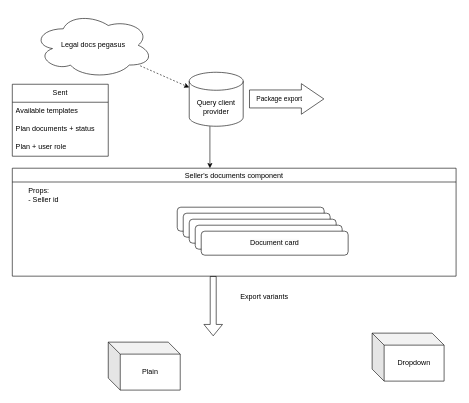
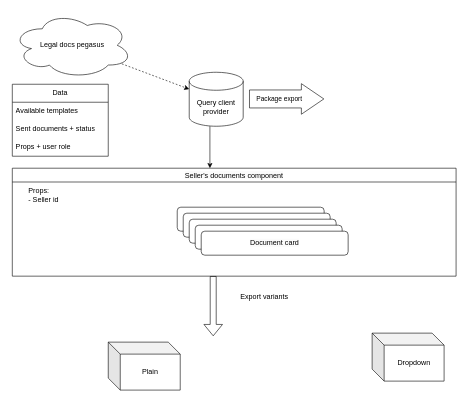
  <mxCell id="0" />
  <mxCell id="1" parent="0" />
  <mxCell id="2" value="&lt;span style=&quot;color: rgb(0, 0, 0); font-family: Helvetica; font-size: 12px; font-style: normal; font-variant-ligatures: normal; font-variant-caps: normal; font-weight: 400; letter-spacing: normal; orphans: 2; text-align: center; text-indent: 0px; text-transform: none; widows: 2; word-spacing: 0px; -webkit-text-stroke-width: 0px; white-space: normal; background-color: rgb(251, 251, 251); text-decoration-thickness: initial; text-decoration-style: initial; text-decoration-color: initial; display: inline !important; float: none;&quot;&gt;Seller's documents component&lt;/span&gt;" style="swimlane;whiteSpace=wrap;html=1;" vertex="1" parent="1"><mxGeometry x="20" y="280" width="740" height="180" as="geometry" /></mxCell>
  <mxCell id="3" value="&lt;meta charset=&quot;utf-8&quot;&gt;&lt;span style=&quot;color: rgb(0, 0, 0); font-family: Helvetica; font-size: 12px; font-style: normal; font-variant-ligatures: normal; font-variant-caps: normal; font-weight: 400; letter-spacing: normal; orphans: 2; text-align: center; text-indent: 0px; text-transform: none; widows: 2; word-spacing: 0px; -webkit-text-stroke-width: 0px; white-space: normal; background-color: rgb(251, 251, 251); text-decoration-thickness: initial; text-decoration-style: initial; text-decoration-color: initial; display: inline !important; float: none;&quot;&gt;Document card&lt;/span&gt;" style="rounded=1;whiteSpace=wrap;html=1;" vertex="1" parent="2"><mxGeometry x="275" y="65" width="245" height="40" as="geometry" /></mxCell>
  <mxCell id="4" value="&lt;meta charset=&quot;utf-8&quot;&gt;&lt;span style=&quot;color: rgb(0, 0, 0); font-family: Helvetica; font-size: 12px; font-style: normal; font-variant-ligatures: normal; font-variant-caps: normal; font-weight: 400; letter-spacing: normal; orphans: 2; text-align: center; text-indent: 0px; text-transform: none; widows: 2; word-spacing: 0px; -webkit-text-stroke-width: 0px; white-space: normal; background-color: rgb(251, 251, 251); text-decoration-thickness: initial; text-decoration-style: initial; text-decoration-color: initial; display: inline !important; float: none;&quot;&gt;Document card&lt;/span&gt;" style="rounded=1;whiteSpace=wrap;html=1;" vertex="1" parent="2"><mxGeometry x="285" y="75" width="245" height="40" as="geometry" /></mxCell>
  <mxCell id="5" value="&lt;meta charset=&quot;utf-8&quot;&gt;&lt;span style=&quot;color: rgb(0, 0, 0); font-family: Helvetica; font-size: 12px; font-style: normal; font-variant-ligatures: normal; font-variant-caps: normal; font-weight: 400; letter-spacing: normal; orphans: 2; text-align: center; text-indent: 0px; text-transform: none; widows: 2; word-spacing: 0px; -webkit-text-stroke-width: 0px; white-space: normal; background-color: rgb(251, 251, 251); text-decoration-thickness: initial; text-decoration-style: initial; text-decoration-color: initial; display: inline !important; float: none;&quot;&gt;Document card&lt;/span&gt;" style="rounded=1;whiteSpace=wrap;html=1;" vertex="1" parent="2"><mxGeometry x="295" y="85" width="245" height="40" as="geometry" /></mxCell>
  <mxCell id="6" value="&lt;meta charset=&quot;utf-8&quot;&gt;&lt;span style=&quot;color: rgb(0, 0, 0); font-family: Helvetica; font-size: 12px; font-style: normal; font-variant-ligatures: normal; font-variant-caps: normal; font-weight: 400; letter-spacing: normal; orphans: 2; text-align: center; text-indent: 0px; text-transform: none; widows: 2; word-spacing: 0px; -webkit-text-stroke-width: 0px; white-space: normal; background-color: rgb(251, 251, 251); text-decoration-thickness: initial; text-decoration-style: initial; text-decoration-color: initial; display: inline !important; float: none;&quot;&gt;Document card&lt;/span&gt;" style="rounded=1;whiteSpace=wrap;html=1;" vertex="1" parent="2"><mxGeometry x="305" y="95" width="245" height="40" as="geometry" /></mxCell>
  <mxCell id="7" value="&lt;meta charset=&quot;utf-8&quot;&gt;&lt;span style=&quot;color: rgb(0, 0, 0); font-family: Helvetica; font-size: 12px; font-style: normal; font-variant-ligatures: normal; font-variant-caps: normal; font-weight: 400; letter-spacing: normal; orphans: 2; text-align: center; text-indent: 0px; text-transform: none; widows: 2; word-spacing: 0px; -webkit-text-stroke-width: 0px; white-space: normal; background-color: rgb(251, 251, 251); text-decoration-thickness: initial; text-decoration-style: initial; text-decoration-color: initial; display: inline !important; float: none;&quot;&gt;Document card&lt;/span&gt;" style="rounded=1;whiteSpace=wrap;html=1;" vertex="1" parent="2"><mxGeometry x="315" y="105" width="245" height="40" as="geometry" /></mxCell>
  <mxCell id="8" value="Props:&lt;div&gt;- Seller id&lt;/div&gt;" style="text;html=1;align=left;verticalAlign=middle;resizable=0;points=[];autosize=1;strokeColor=none;fillColor=none;" vertex="1" parent="2"><mxGeometry x="25" y="25" width="70" height="40" as="geometry" /></mxCell>
- <mxCell id="9" value="Legal docs pegasus" style="ellipse;shape=cloud;whiteSpace=wrap;html=1;" vertex="1" parent="1"><mxGeometry x="55" y="20" width="200" height="110" as="geometry" /></mxCell>
+ <mxCell id="9" value="Legal docs pegasus" style="ellipse;shape=cloud;whiteSpace=wrap;html=1;" vertex="1" parent="1"><mxGeometry x="20" y="20" width="200" height="110" as="geometry" /></mxCell>
  <mxCell id="10" value="" style="endArrow=classic;html=1;rounded=0;dashed=1;" edge="1" parent="1" source="9" target="11"><mxGeometry width="50" height="50" relative="1" as="geometry"><mxPoint x="155" y="120" as="sourcePoint" /><mxPoint x="155" y="230" as="targetPoint" /></mxGeometry></mxCell>
  <mxCell id="11" value="Query client provider" style="shape=cylinder3;whiteSpace=wrap;html=1;boundedLbl=1;backgroundOutline=1;size=15;" vertex="1" parent="1"><mxGeometry x="315" y="120" width="90" height="90" as="geometry" /></mxCell>
  <mxCell id="12" value="" style="endArrow=classic;html=1;rounded=0;" edge="1" parent="1"><mxGeometry width="50" height="50" relative="1" as="geometry"><mxPoint x="349.5" y="210" as="sourcePoint" /><mxPoint x="349.5" y="280" as="targetPoint" /></mxGeometry></mxCell>
  <mxCell id="13" value="" style="shape=flexArrow;endArrow=classic;html=1;rounded=0;width=30;endSize=12.16;" edge="1" parent="1"><mxGeometry width="50" height="50" relative="1" as="geometry"><mxPoint x="415" y="164.5" as="sourcePoint" /><mxPoint x="540" y="164.5" as="targetPoint" /></mxGeometry></mxCell>
  <mxCell id="14" value="Package export" style="edgeLabel;html=1;align=center;verticalAlign=middle;resizable=0;points=[];" vertex="1" connectable="0" parent="13"><mxGeometry x="-0.44" y="1" relative="1" as="geometry"><mxPoint x="14" y="1" as="offset" /></mxGeometry></mxCell>
- <mxCell id="15" value="Sent" style="swimlane;fontStyle=0;childLayout=stackLayout;horizontal=1;startSize=30;horizontalStack=0;resizeParent=1;resizeParentMax=0;resizeLast=0;collapsible=1;marginBottom=0;whiteSpace=wrap;html=1;" vertex="1" parent="1"><mxGeometry x="20" y="140" width="160" height="120" as="geometry" /></mxCell>
+ <mxCell id="15" value="Data" style="swimlane;fontStyle=0;childLayout=stackLayout;horizontal=1;startSize=30;horizontalStack=0;resizeParent=1;resizeParentMax=0;resizeLast=0;collapsible=1;marginBottom=0;whiteSpace=wrap;html=1;" vertex="1" parent="1"><mxGeometry x="20" y="140" width="160" height="120" as="geometry" /></mxCell>
  <mxCell id="16" value="Available templates&lt;span style=&quot;white-space: pre;&quot;&gt;&#09;&lt;/span&gt;" style="text;strokeColor=none;fillColor=none;align=left;verticalAlign=middle;spacingLeft=4;spacingRight=4;overflow=hidden;points=[[0,0.5],[1,0.5]];portConstraint=eastwest;rotatable=0;whiteSpace=wrap;html=1;" vertex="1" parent="15"><mxGeometry y="30" width="160" height="30" as="geometry" /></mxCell>
- <mxCell id="17" value="Plan documents + status" style="text;strokeColor=none;fillColor=none;align=left;verticalAlign=middle;spacingLeft=4;spacingRight=4;overflow=hidden;points=[[0,0.5],[1,0.5]];portConstraint=eastwest;rotatable=0;whiteSpace=wrap;html=1;" vertex="1" parent="15"><mxGeometry y="60" width="160" height="30" as="geometry" /></mxCell>
- <mxCell id="18" value="Plan + user role" style="text;strokeColor=none;fillColor=none;align=left;verticalAlign=middle;spacingLeft=4;spacingRight=4;overflow=hidden;points=[[0,0.5],[1,0.5]];portConstraint=eastwest;rotatable=0;whiteSpace=wrap;html=1;" vertex="1" parent="15"><mxGeometry y="90" width="160" height="30" as="geometry" /></mxCell>
+ <mxCell id="17" value="Sent documents + status" style="text;strokeColor=none;fillColor=none;align=left;verticalAlign=middle;spacingLeft=4;spacingRight=4;overflow=hidden;points=[[0,0.5],[1,0.5]];portConstraint=eastwest;rotatable=0;whiteSpace=wrap;html=1;" vertex="1" parent="15"><mxGeometry y="60" width="160" height="30" as="geometry" /></mxCell>
+ <mxCell id="18" value="Props + user role" style="text;strokeColor=none;fillColor=none;align=left;verticalAlign=middle;spacingLeft=4;spacingRight=4;overflow=hidden;points=[[0,0.5],[1,0.5]];portConstraint=eastwest;rotatable=0;whiteSpace=wrap;html=1;" vertex="1" parent="15"><mxGeometry y="90" width="160" height="30" as="geometry" /></mxCell>
  <mxCell id="19" value="" style="shape=flexArrow;endArrow=classic;html=1;rounded=0;" edge="1" parent="1"><mxGeometry width="50" height="50" relative="1" as="geometry"><mxPoint x="355" y="460" as="sourcePoint" /><mxPoint x="355" y="560" as="targetPoint" /></mxGeometry></mxCell>
  <mxCell id="20" value="Export variants" style="text;html=1;align=center;verticalAlign=middle;resizable=0;points=[];autosize=1;strokeColor=none;fillColor=none;" vertex="1" parent="1"><mxGeometry x="390" y="480" width="100" height="30" as="geometry" /></mxCell>
  <mxCell id="21" value="Dropdown" style="shape=cube;whiteSpace=wrap;html=1;boundedLbl=1;backgroundOutline=1;darkOpacity=0.05;darkOpacity2=0.1;" vertex="1" parent="1"><mxGeometry x="620" y="555" width="120" height="80" as="geometry" /></mxCell>
  <mxCell id="22" value="Plain" style="shape=cube;whiteSpace=wrap;html=1;boundedLbl=1;backgroundOutline=1;darkOpacity=0.05;darkOpacity2=0.1;" vertex="1" parent="1"><mxGeometry x="180" y="570" width="120" height="80" as="geometry" /></mxCell>
